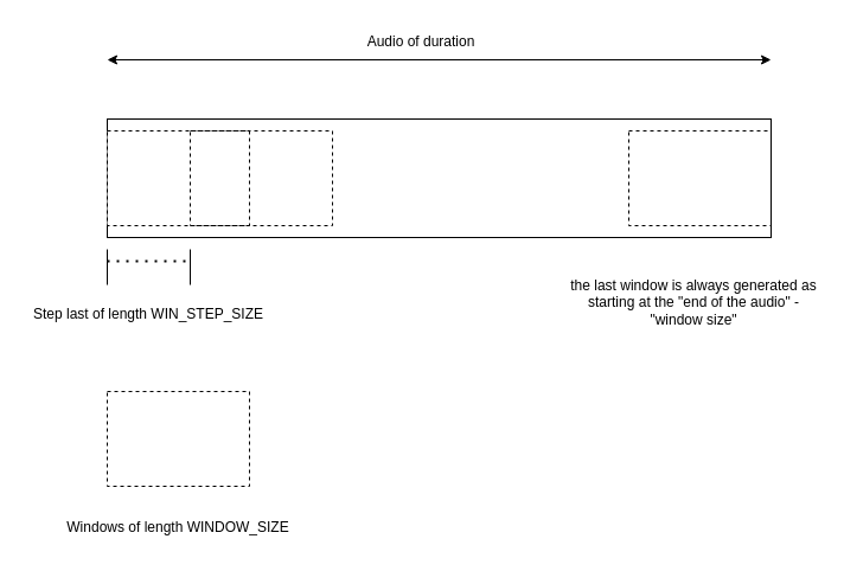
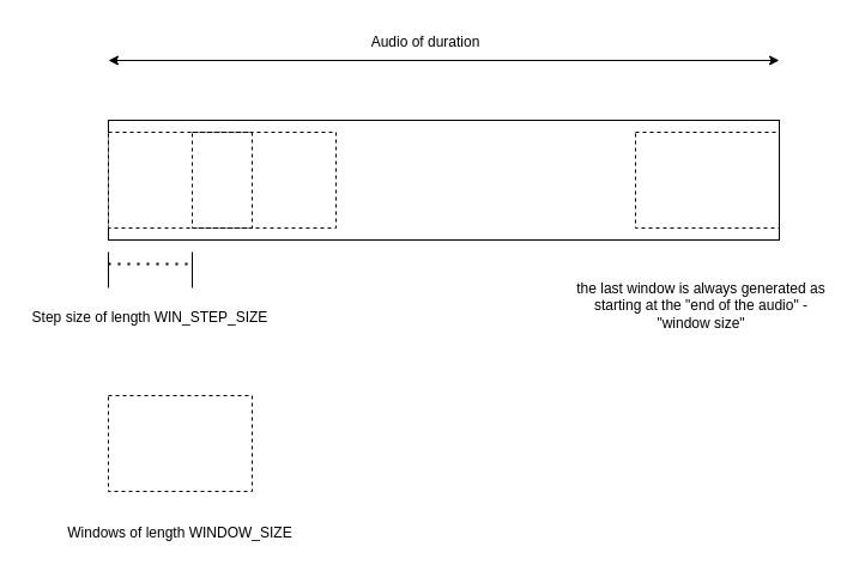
  <mxCell id="0" />
  <mxCell id="1" parent="0" />
  <mxCell id="2" value="" style="rounded=0;whiteSpace=wrap;html=1;" parent="1" vertex="1"><mxGeometry x="90" y="100" width="560" height="100" as="geometry" /></mxCell>
  <mxCell id="3" value="Audio of duration" style="text;html=1;align=center;verticalAlign=middle;whiteSpace=wrap;rounded=0;" parent="1" vertex="1"><mxGeometry x="250" y="20" width="210" height="30" as="geometry" /></mxCell>
  <mxCell id="4" value="" style="rounded=0;whiteSpace=wrap;html=1;dashed=1;" parent="1" vertex="1"><mxGeometry x="90" y="110" width="120" height="80" as="geometry" /></mxCell>
  <mxCell id="5" value="" style="rounded=0;whiteSpace=wrap;html=1;dashed=1;glass=0;fillColor=none;" parent="1" vertex="1"><mxGeometry x="160" y="110" width="120" height="80" as="geometry" /></mxCell>
  <mxCell id="6" value="" style="rounded=0;whiteSpace=wrap;html=1;dashed=1;glass=0;fillColor=none;" parent="1" vertex="1"><mxGeometry x="90" y="330" width="120" height="80" as="geometry" /></mxCell>
  <mxCell id="7" value="Windows of length WINDOW_SIZE" style="text;html=1;align=center;verticalAlign=middle;whiteSpace=wrap;rounded=0;" parent="1" vertex="1"><mxGeometry x="45" y="430" width="210" height="30" as="geometry" /></mxCell>
  <mxCell id="8" value="" style="endArrow=none;dashed=1;html=1;dashPattern=1 3;strokeWidth=2;rounded=0;" parent="1" edge="1"><mxGeometry width="50" height="50" relative="1" as="geometry"><mxPoint x="90" y="220" as="sourcePoint" /><mxPoint x="160" y="220" as="targetPoint" /></mxGeometry></mxCell>
- <mxCell id="9" value="Step last of length WIN_STEP_SIZE" style="text;html=1;align=center;verticalAlign=middle;whiteSpace=wrap;rounded=0;" parent="1" vertex="1"><mxGeometry x="20" y="250" width="210" height="30" as="geometry" /></mxCell>
+ <mxCell id="9" value="Step size of length WIN_STEP_SIZE" style="text;html=1;align=center;verticalAlign=middle;whiteSpace=wrap;rounded=0;" parent="1" vertex="1"><mxGeometry x="20" y="250" width="210" height="30" as="geometry" /></mxCell>
  <mxCell id="10" value="" style="endArrow=none;html=1;rounded=0;" parent="1" edge="1"><mxGeometry width="50" height="50" relative="1" as="geometry"><mxPoint x="90" y="240" as="sourcePoint" /><mxPoint x="90" y="210" as="targetPoint" /></mxGeometry></mxCell>
  <mxCell id="11" value="" style="endArrow=none;html=1;rounded=0;" parent="1" edge="1"><mxGeometry width="50" height="50" relative="1" as="geometry"><mxPoint x="160" y="240" as="sourcePoint" /><mxPoint x="160" y="210" as="targetPoint" /></mxGeometry></mxCell>
  <mxCell id="12" value="" style="endArrow=classic;startArrow=classic;html=1;rounded=0;" parent="1" edge="1"><mxGeometry width="50" height="50" relative="1" as="geometry"><mxPoint x="90" y="50" as="sourcePoint" /><mxPoint x="650" y="50" as="targetPoint" /></mxGeometry></mxCell>
  <mxCell id="13" value="" style="rounded=0;whiteSpace=wrap;html=1;dashed=1;glass=0;fillColor=none;" parent="1" vertex="1"><mxGeometry x="530" y="110" width="120" height="80" as="geometry" /></mxCell>
  <mxCell id="14" value="the last window is always generated as starting at the &quot;end of the audio&quot; - &quot;window size&quot;" style="text;html=1;align=center;verticalAlign=middle;whiteSpace=wrap;rounded=0;" vertex="1" parent="1"><mxGeometry x="480" y="240" width="210" height="30" as="geometry" /></mxCell>
